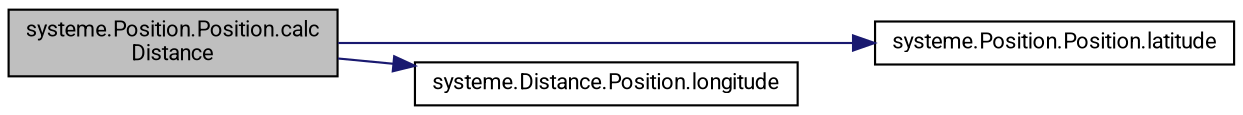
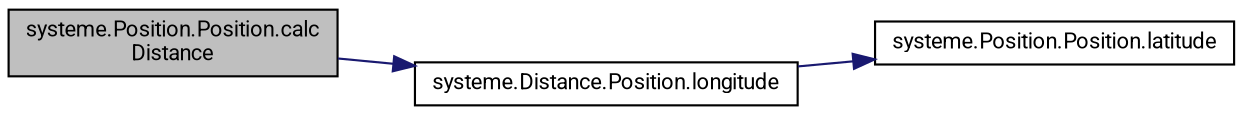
  digraph {
    fontname=Roboto
    rankdir=LR
    node [color=black fillcolor=white fontname=Roboto fontsize=10 shape=record style=filled]
    edge [color=midnightblue fontname=Roboto fontsize=10 labelfontname=Helvetica labelfontsize=10 style=solid]
    n1 [fillcolor=grey75 fontcolor=black height=0.2 label="systeme.Position.Position.calc\lDistance" width=0.4]
    n2 [height=0.2 label="systeme.Position.Position.latitude" width=0.4]
    n3 [height=0.2 label="systeme.Distance.Position.longitude" width=0.4]
-   n1 -> n2
+   n3 -> n2
    n1 -> n3
  }
